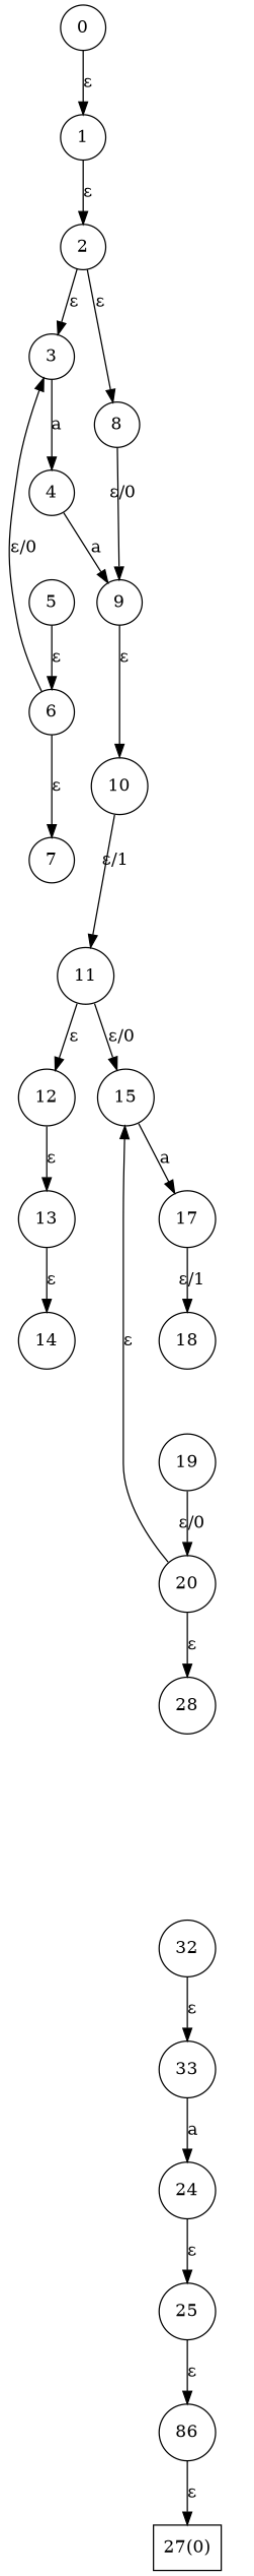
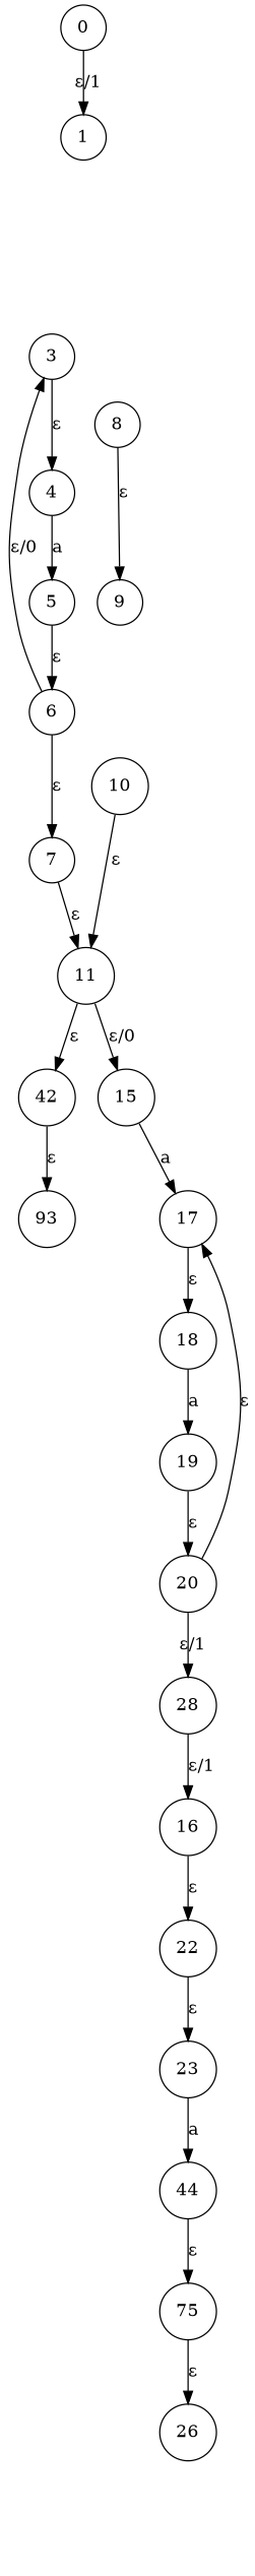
  digraph {
    node [shape=circle]
    n1 [label=0]
    n2 [label=1]
-   n3 [label=2]
    n4 [label=3]
    n5 [label=8]
    n6 [label=4]
    n7 [label=9]
    n8 [label=5]
    n9 [label=10]
    n10 [label=6]
    n11 [label=7]
    n12 [label=11]
-   n13 [label=12]
+   n13 [label=42]
    n14 [label=15]
-   n15 [label=13]
-   n16 [label=14]
+   n15 [label=93]
    n17 [label=17]
    n18 [label=18]
    n19 [label=19]
-   n21 [label=32]
-   n22 [label=33]
-   n23 [label=24]
+   n20 [label=16]
+   n21 [label=22]
+   n22 [label=23]
+   n23 [label=44]
    n24 [label=20]
    n25 [label=28]
-   n26 [label=25]
-   n27 [label=86]
-   n28 [label="27(0)" shape=box]
-   n1 -> n2 [label="ε"]
-   n2 -> n3 [label="ε"]
-   n3 -> n4 [label="ε"]
-   n3 -> n5 [label="ε"]
-   n4 -> n6 [label=a]
-   n5 -> n7 [label="ε/0"]
-   n6 -> n7 [label=a]
-   n7 -> n9 [label="ε"]
+   n26 [label=75]
+   n27 [label=26]
+   n1 -> n2 [label="ε/1"]
+   n4 -> n6 [label="ε"]
+   n5 -> n7 [label="ε"]
+   n6 -> n8 [label=a]
    n8 -> n10 [label="ε"]
-   n9 -> n12 [label="ε/1"]
+   n9 -> n12 [label="ε"]
    n10 -> n4 [label="ε/0"]
    n10 -> n11 [label="ε"]
+   n11 -> n12 [label="ε"]
    n12 -> n13 [label="ε"]
    n12 -> n14 [label="ε/0"]
    n13 -> n15 [label="ε"]
    n14 -> n17 [label=a]
-   n15 -> n16 [label="ε"]
-   n17 -> n18 [label="ε/1"]
-   n19 -> n24 [label="ε/0"]
+   n17 -> n18 [label="ε"]
+   n18 -> n19 [label=a]
+   n19 -> n24 [label="ε"]
+   n20 -> n21 [label="ε"]
    n21 -> n22 [label="ε"]
    n22 -> n23 [label=a]
    n23 -> n26 [label="ε"]
-   n24 -> n14 [label="ε"]
-   n24 -> n25 [label="ε"]
+   n24 -> n17 [label="ε"]
+   n24 -> n25 [label="ε/1"]
+   n25 -> n20 [label="ε/1"]
    n26 -> n27 [label="ε"]
-   n27 -> n28 [label="ε"]
  }
